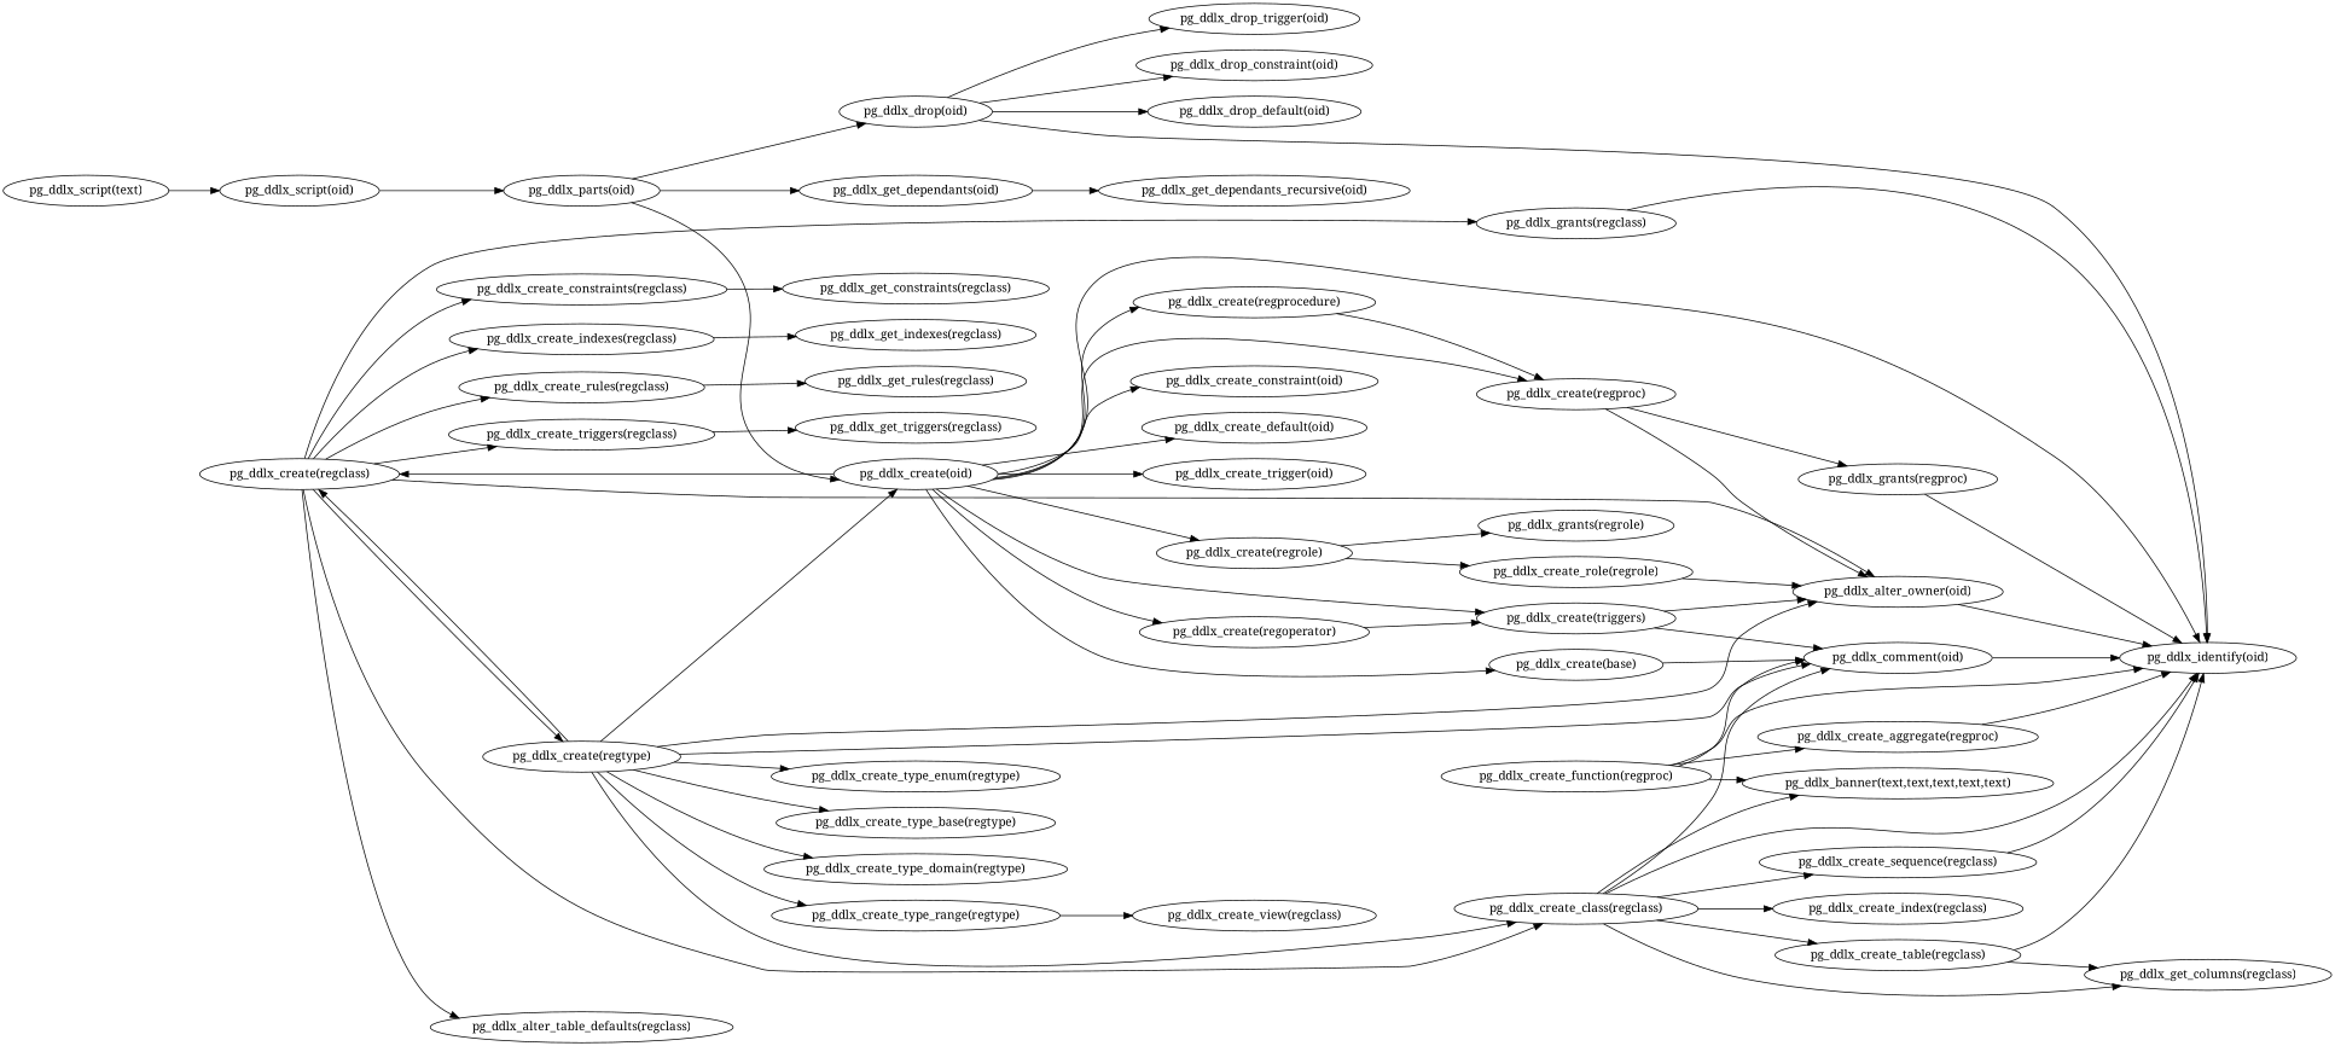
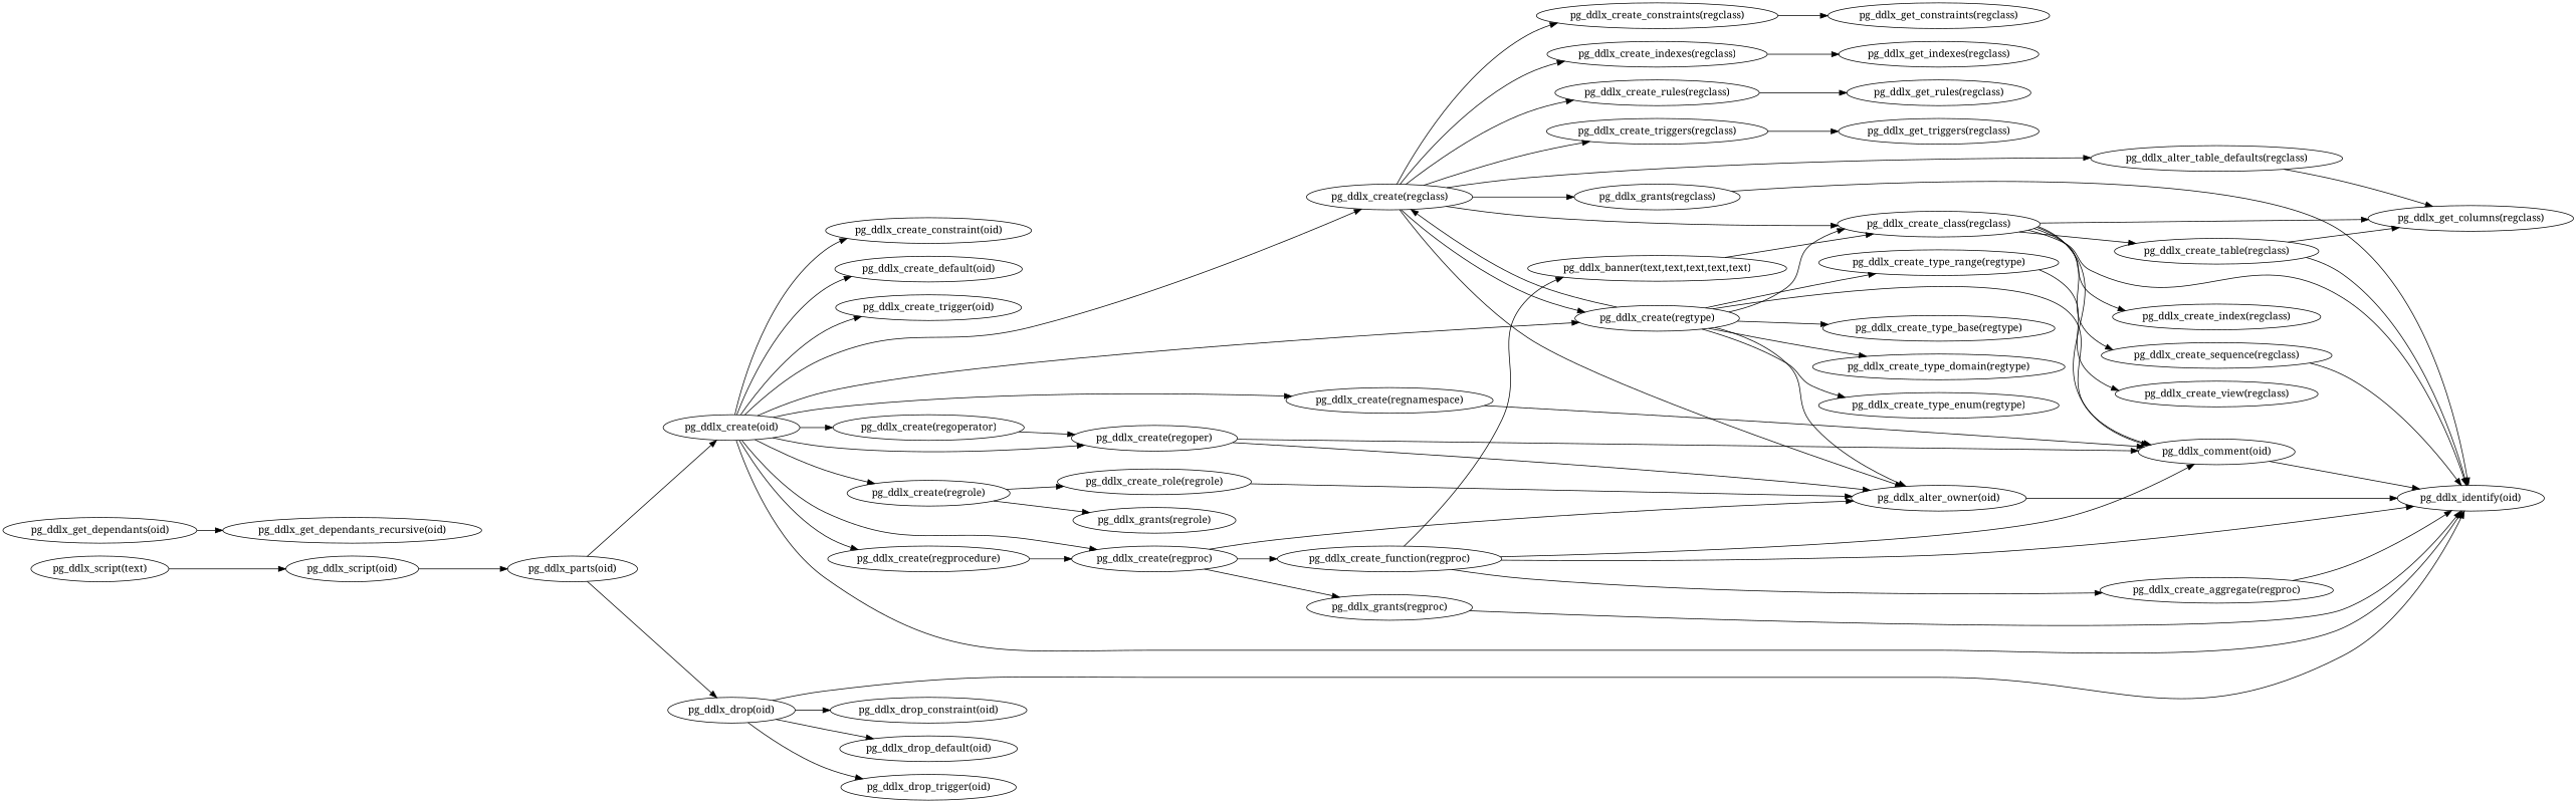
  digraph {
    fontname="Noto Serif"
    rankdir=LR
    node [fontname="Noto Serif"]
    edge [fontname="Noto Serif"]
    "pg_ddlx_alter_owner(oid)"
    "pg_ddlx_identify(oid)"
    "pg_ddlx_alter_table_defaults(regclass)"
    "pg_ddlx_get_columns(regclass)"
    "pg_ddlx_comment(oid)"
    "pg_ddlx_create_aggregate(regproc)"
    "pg_ddlx_create_class(regclass)"
    "pg_ddlx_banner(text,text,text,text,text)"
    "pg_ddlx_create_index(regclass)"
    "pg_ddlx_create_sequence(regclass)"
    "pg_ddlx_create_table(regclass)"
    "pg_ddlx_create_constraints(regclass)"
    "pg_ddlx_get_constraints(regclass)"
    "pg_ddlx_create_function(regproc)"
    "pg_ddlx_create_indexes(regclass)"
    "pg_ddlx_get_indexes(regclass)"
    "pg_ddlx_create(oid)"
    "pg_ddlx_create_constraint(oid)"
    "pg_ddlx_create_default(oid)"
    "pg_ddlx_create(regclass)"
-   "pg_ddlx_create(regnamespace)" [label="pg_ddlx_create(base)"]
-   "pg_ddlx_create(regoper)" [label="pg_ddlx_create(triggers)"]
+   "pg_ddlx_create(regnamespace)"
+   "pg_ddlx_create(regoper)"
    "pg_ddlx_create(regoperator)"
    "pg_ddlx_create(regproc)"
    "pg_ddlx_create(regprocedure)"
    "pg_ddlx_create(regrole)"
    "pg_ddlx_create(regtype)"
    "pg_ddlx_create_trigger(oid)"
    "pg_ddlx_create_rules(regclass)"
    "pg_ddlx_create_triggers(regclass)"
    "pg_ddlx_grants(regclass)"
    "pg_ddlx_grants(regproc)"
    "pg_ddlx_create_role(regrole)"
    "pg_ddlx_grants(regrole)"
    "pg_ddlx_create_type_base(regtype)"
    "pg_ddlx_create_type_domain(regtype)"
    "pg_ddlx_create_type_enum(regtype)"
    "pg_ddlx_create_type_range(regtype)"
    "pg_ddlx_get_rules(regclass)"
    "pg_ddlx_get_triggers(regclass)"
    "pg_ddlx_create_view(regclass)"
    "pg_ddlx_drop(oid)"
    "pg_ddlx_drop_constraint(oid)"
    "pg_ddlx_drop_default(oid)"
    "pg_ddlx_drop_trigger(oid)"
    "pg_ddlx_get_dependants(oid)"
    "pg_ddlx_get_dependants_recursive(oid)"
    "pg_ddlx_parts(oid)"
    "pg_ddlx_script(oid)"
    "pg_ddlx_script(text)"
    "pg_ddlx_alter_owner(oid)" -> "pg_ddlx_identify(oid)"
+   "pg_ddlx_alter_table_defaults(regclass)" -> "pg_ddlx_get_columns(regclass)"
    "pg_ddlx_comment(oid)" -> "pg_ddlx_identify(oid)"
    "pg_ddlx_create_aggregate(regproc)" -> "pg_ddlx_identify(oid)"
    "pg_ddlx_create_class(regclass)" -> "pg_ddlx_identify(oid)"
    "pg_ddlx_create_class(regclass)" -> "pg_ddlx_get_columns(regclass)"
    "pg_ddlx_create_class(regclass)" -> "pg_ddlx_comment(oid)"
-   "pg_ddlx_create_class(regclass)" -> "pg_ddlx_banner(text,text,text,text,text)"
+   "pg_ddlx_banner(text,text,text,text,text)" -> "pg_ddlx_create_class(regclass)"
    "pg_ddlx_create_class(regclass)" -> "pg_ddlx_create_index(regclass)"
    "pg_ddlx_create_class(regclass)" -> "pg_ddlx_create_sequence(regclass)"
    "pg_ddlx_create_class(regclass)" -> "pg_ddlx_create_table(regclass)"
    "pg_ddlx_create_sequence(regclass)" -> "pg_ddlx_identify(oid)"
    "pg_ddlx_create_table(regclass)" -> "pg_ddlx_identify(oid)"
    "pg_ddlx_create_table(regclass)" -> "pg_ddlx_get_columns(regclass)"
    "pg_ddlx_create_constraints(regclass)" -> "pg_ddlx_get_constraints(regclass)"
    "pg_ddlx_create_function(regproc)" -> "pg_ddlx_identify(oid)"
    "pg_ddlx_create_function(regproc)" -> "pg_ddlx_comment(oid)"
    "pg_ddlx_create_function(regproc)" -> "pg_ddlx_create_aggregate(regproc)"
    "pg_ddlx_create_function(regproc)" -> "pg_ddlx_banner(text,text,text,text,text)"
    "pg_ddlx_create_indexes(regclass)" -> "pg_ddlx_get_indexes(regclass)"
    "pg_ddlx_create(oid)" -> "pg_ddlx_identify(oid)"
    "pg_ddlx_create(oid)" -> "pg_ddlx_create_constraint(oid)"
    "pg_ddlx_create(oid)" -> "pg_ddlx_create_default(oid)"
    "pg_ddlx_create(oid)" -> "pg_ddlx_create(regclass)"
    "pg_ddlx_create(oid)" -> "pg_ddlx_create(regnamespace)"
    "pg_ddlx_create(oid)" -> "pg_ddlx_create(regoper)"
    "pg_ddlx_create(oid)" -> "pg_ddlx_create(regoperator)"
    "pg_ddlx_create(oid)" -> "pg_ddlx_create(regproc)"
    "pg_ddlx_create(oid)" -> "pg_ddlx_create(regprocedure)"
    "pg_ddlx_create(oid)" -> "pg_ddlx_create(regrole)"
-   "pg_ddlx_create(regtype)" -> "pg_ddlx_create(oid)"
+   "pg_ddlx_create(oid)" -> "pg_ddlx_create(regtype)"
    "pg_ddlx_create(oid)" -> "pg_ddlx_create_trigger(oid)"
    "pg_ddlx_create(regclass)" -> "pg_ddlx_alter_owner(oid)"
    "pg_ddlx_create(regclass)" -> "pg_ddlx_alter_table_defaults(regclass)"
    "pg_ddlx_create(regclass)" -> "pg_ddlx_create_class(regclass)"
    "pg_ddlx_create(regclass)" -> "pg_ddlx_create_constraints(regclass)"
    "pg_ddlx_create(regclass)" -> "pg_ddlx_create_indexes(regclass)"
    "pg_ddlx_create(regclass)" -> "pg_ddlx_create(regtype)"
    "pg_ddlx_create(regclass)" -> "pg_ddlx_create_rules(regclass)"
    "pg_ddlx_create(regclass)" -> "pg_ddlx_create_triggers(regclass)"
    "pg_ddlx_create(regclass)" -> "pg_ddlx_grants(regclass)"
    "pg_ddlx_create(regnamespace)" -> "pg_ddlx_comment(oid)"
    "pg_ddlx_create(regoper)" -> "pg_ddlx_alter_owner(oid)"
    "pg_ddlx_create(regoper)" -> "pg_ddlx_comment(oid)"
    "pg_ddlx_create(regoperator)" -> "pg_ddlx_create(regoper)"
    "pg_ddlx_create(regproc)" -> "pg_ddlx_alter_owner(oid)"
+   "pg_ddlx_create(regproc)" -> "pg_ddlx_create_function(regproc)"
    "pg_ddlx_create(regproc)" -> "pg_ddlx_grants(regproc)"
    "pg_ddlx_create(regprocedure)" -> "pg_ddlx_create(regproc)"
    "pg_ddlx_create(regrole)" -> "pg_ddlx_create_role(regrole)"
    "pg_ddlx_create(regrole)" -> "pg_ddlx_grants(regrole)"
    "pg_ddlx_create(regtype)" -> "pg_ddlx_alter_owner(oid)"
    "pg_ddlx_create(regtype)" -> "pg_ddlx_comment(oid)"
    "pg_ddlx_create(regtype)" -> "pg_ddlx_create_class(regclass)"
    "pg_ddlx_create(regtype)" -> "pg_ddlx_create(regclass)"
    "pg_ddlx_create(regtype)" -> "pg_ddlx_create_type_base(regtype)"
    "pg_ddlx_create(regtype)" -> "pg_ddlx_create_type_domain(regtype)"
    "pg_ddlx_create(regtype)" -> "pg_ddlx_create_type_enum(regtype)"
    "pg_ddlx_create(regtype)" -> "pg_ddlx_create_type_range(regtype)"
    "pg_ddlx_create_rules(regclass)" -> "pg_ddlx_get_rules(regclass)"
    "pg_ddlx_create_triggers(regclass)" -> "pg_ddlx_get_triggers(regclass)"
    "pg_ddlx_grants(regclass)" -> "pg_ddlx_identify(oid)"
    "pg_ddlx_grants(regproc)" -> "pg_ddlx_identify(oid)"
    "pg_ddlx_create_role(regrole)" -> "pg_ddlx_alter_owner(oid)"
    "pg_ddlx_create_type_range(regtype)" -> "pg_ddlx_create_view(regclass)"
    "pg_ddlx_drop(oid)" -> "pg_ddlx_identify(oid)"
    "pg_ddlx_drop(oid)" -> "pg_ddlx_drop_constraint(oid)"
    "pg_ddlx_drop(oid)" -> "pg_ddlx_drop_default(oid)"
    "pg_ddlx_drop(oid)" -> "pg_ddlx_drop_trigger(oid)"
    "pg_ddlx_get_dependants(oid)" -> "pg_ddlx_get_dependants_recursive(oid)"
    "pg_ddlx_parts(oid)" -> "pg_ddlx_create(oid)"
    "pg_ddlx_parts(oid)" -> "pg_ddlx_drop(oid)"
-   "pg_ddlx_parts(oid)" -> "pg_ddlx_get_dependants(oid)"
    "pg_ddlx_script(oid)" -> "pg_ddlx_parts(oid)"
    "pg_ddlx_script(text)" -> "pg_ddlx_script(oid)"
  }
